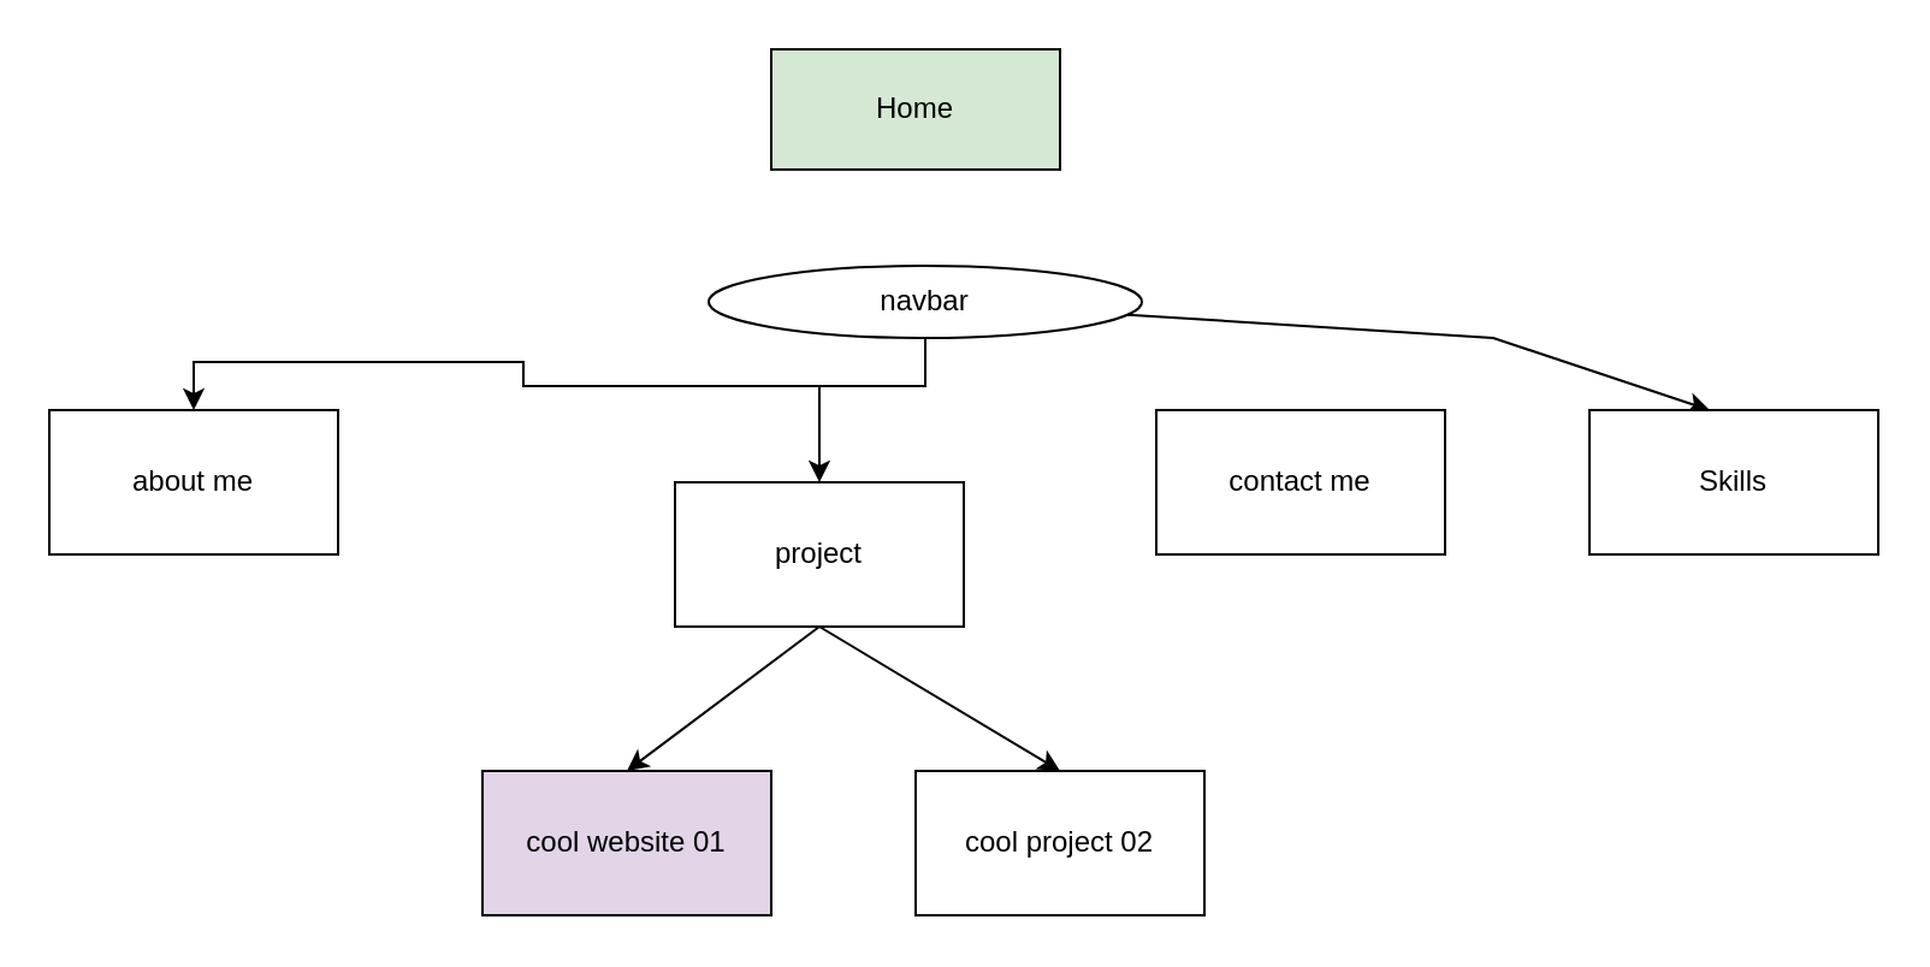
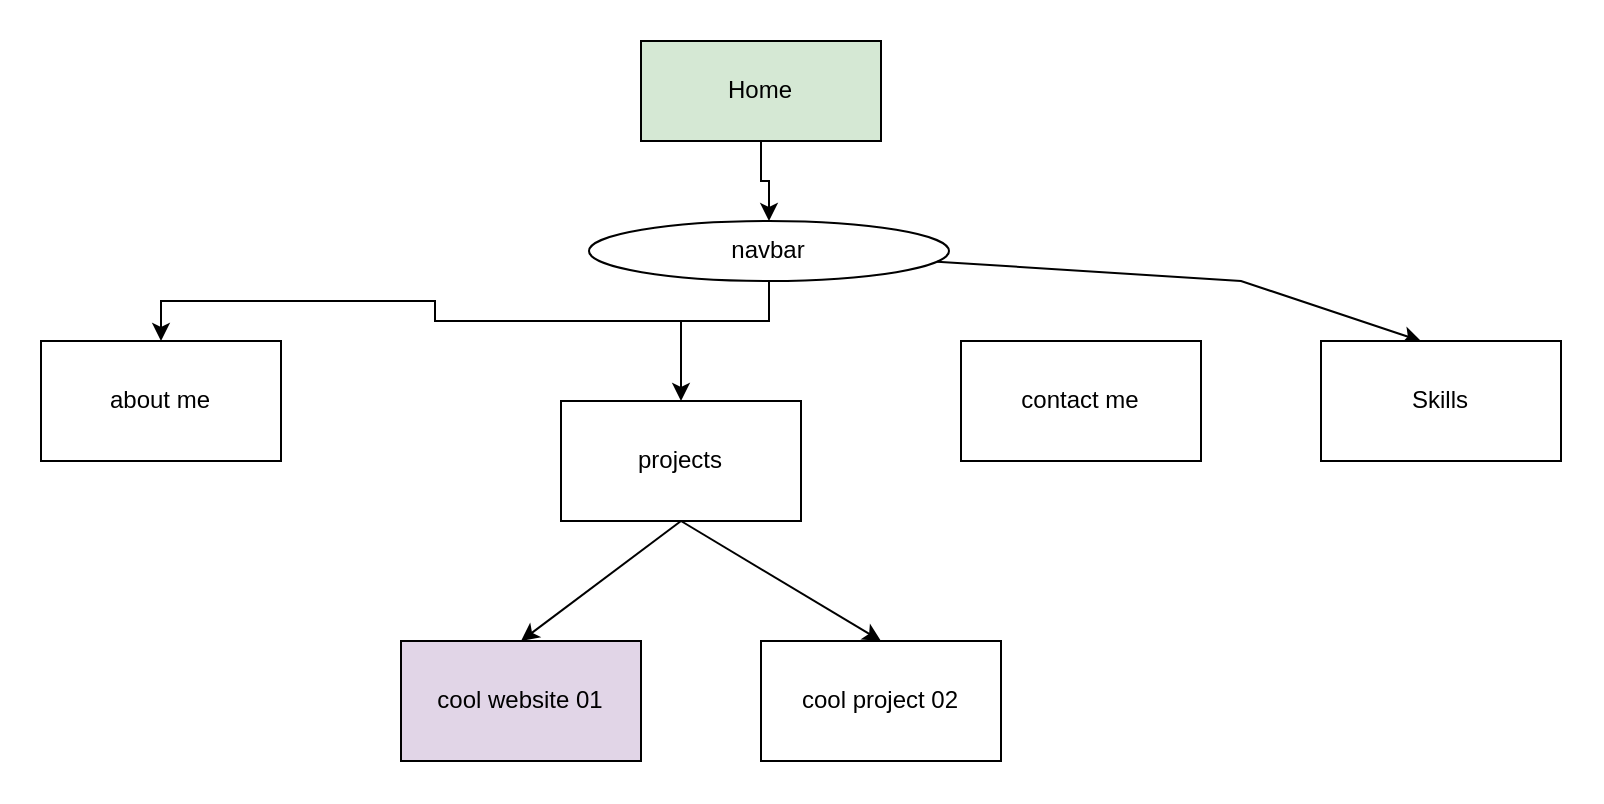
  <mxCell id="0" />
  <mxCell id="1" parent="0" />
+ <mxCell id="2" style="edgeStyle=orthogonalEdgeStyle;rounded=0;orthogonalLoop=1;jettySize=auto;html=1;entryX=0.5;entryY=0;entryDx=0;entryDy=0;" edge="1" parent="1" source="3" target="8"><mxGeometry relative="1" as="geometry" /></mxCell>
  <mxCell id="3" value="Home" style="rounded=0;whiteSpace=wrap;html=1;fillColor=#d5e8d4;" vertex="1" parent="1"><mxGeometry x="320" y="20" width="120" height="50" as="geometry" /></mxCell>
  <mxCell id="4" value="about me" style="rounded=0;whiteSpace=wrap;html=1;" vertex="1" parent="1"><mxGeometry x="20" y="170" width="120" height="60" as="geometry" /></mxCell>
- <mxCell id="5" value="project" style="rounded=0;whiteSpace=wrap;html=1;" vertex="1" parent="1"><mxGeometry x="280" y="200" width="120" height="60" as="geometry" /></mxCell>
+ <mxCell id="5" value="projects" style="rounded=0;whiteSpace=wrap;html=1;" vertex="1" parent="1"><mxGeometry x="280" y="200" width="120" height="60" as="geometry" /></mxCell>
  <mxCell id="6" value="contact me" style="rounded=0;whiteSpace=wrap;html=1;" vertex="1" parent="1"><mxGeometry x="480" y="170" width="120" height="60" as="geometry" /></mxCell>
  <mxCell id="7" style="edgeStyle=orthogonalEdgeStyle;rounded=0;orthogonalLoop=1;jettySize=auto;html=1;exitX=0.5;exitY=1;exitDx=0;exitDy=0;entryX=0.5;entryY=0;entryDx=0;entryDy=0;" edge="1" parent="1" source="8" target="4"><mxGeometry relative="1" as="geometry"><Array as="points"><mxPoint x="384" y="160" /><mxPoint x="217" y="160" /><mxPoint x="217" y="150" /><mxPoint x="80" y="150" /></Array></mxGeometry></mxCell>
  <mxCell id="8" value="navbar" style="ellipse;whiteSpace=wrap;html=1;" vertex="1" parent="1"><mxGeometry x="294" y="110" width="180" height="30" as="geometry" /></mxCell>
  <mxCell id="9" value="" style="endArrow=classic;html=1;rounded=0;entryX=0.5;entryY=0;entryDx=0;entryDy=0;" edge="1" parent="1" source="8"><mxGeometry width="50" height="50" relative="1" as="geometry"><mxPoint x="360" y="80" as="sourcePoint" /><mxPoint x="710" y="170" as="targetPoint" /><Array as="points"><mxPoint x="620" y="140" /></Array></mxGeometry></mxCell>
  <mxCell id="10" value="" style="endArrow=classic;html=1;rounded=0;entryX=0.5;entryY=0;entryDx=0;entryDy=0;" edge="1" parent="1" target="5"><mxGeometry width="50" height="50" relative="1" as="geometry"><mxPoint x="340" y="160" as="sourcePoint" /><mxPoint x="410" y="30" as="targetPoint" /></mxGeometry></mxCell>
  <mxCell id="11" value="Skills" style="rounded=0;whiteSpace=wrap;html=1;" vertex="1" parent="1"><mxGeometry x="660" y="170" width="120" height="60" as="geometry" /></mxCell>
  <mxCell id="12" value="cool website 01" style="rounded=0;whiteSpace=wrap;html=1;fillColor=#e1d5e7;" vertex="1" parent="1"><mxGeometry x="200" y="320" width="120" height="60" as="geometry" /></mxCell>
  <mxCell id="13" value="cool project 02" style="rounded=0;whiteSpace=wrap;html=1;" vertex="1" parent="1"><mxGeometry x="380" y="320" width="120" height="60" as="geometry" /></mxCell>
  <mxCell id="14" value="" style="endArrow=classic;html=1;rounded=0;entryX=0.5;entryY=0;entryDx=0;entryDy=0;exitX=0.5;exitY=1;exitDx=0;exitDy=0;" edge="1" parent="1" source="5" target="12"><mxGeometry width="50" height="50" relative="1" as="geometry"><mxPoint x="360" y="180" as="sourcePoint" /><mxPoint x="410" y="130" as="targetPoint" /></mxGeometry></mxCell>
  <mxCell id="15" value="" style="endArrow=classic;html=1;rounded=0;entryX=0.5;entryY=0;entryDx=0;entryDy=0;exitX=0.5;exitY=1;exitDx=0;exitDy=0;" edge="1" parent="1" source="5" target="13"><mxGeometry width="50" height="50" relative="1" as="geometry"><mxPoint x="360" y="180" as="sourcePoint" /><mxPoint x="410" y="130" as="targetPoint" /></mxGeometry></mxCell>
